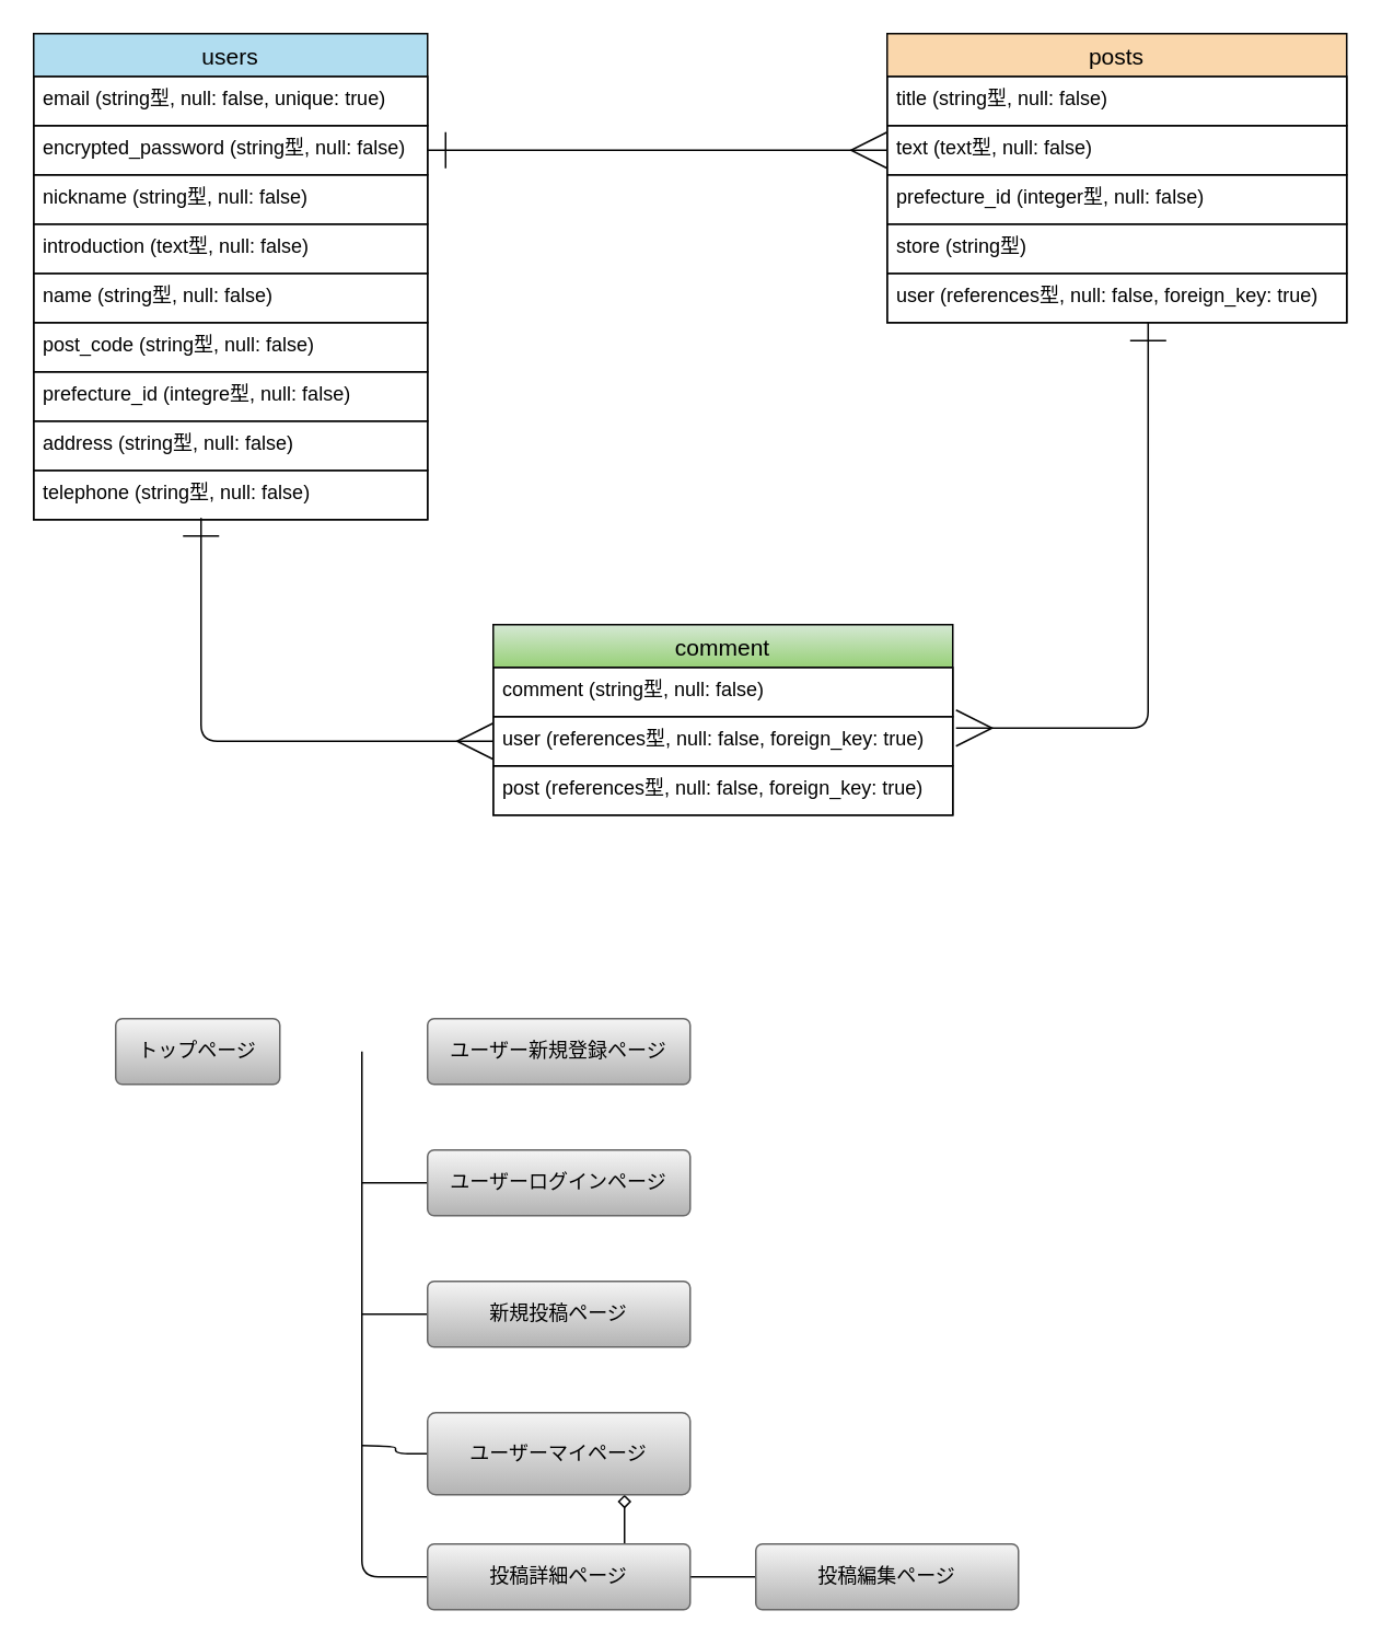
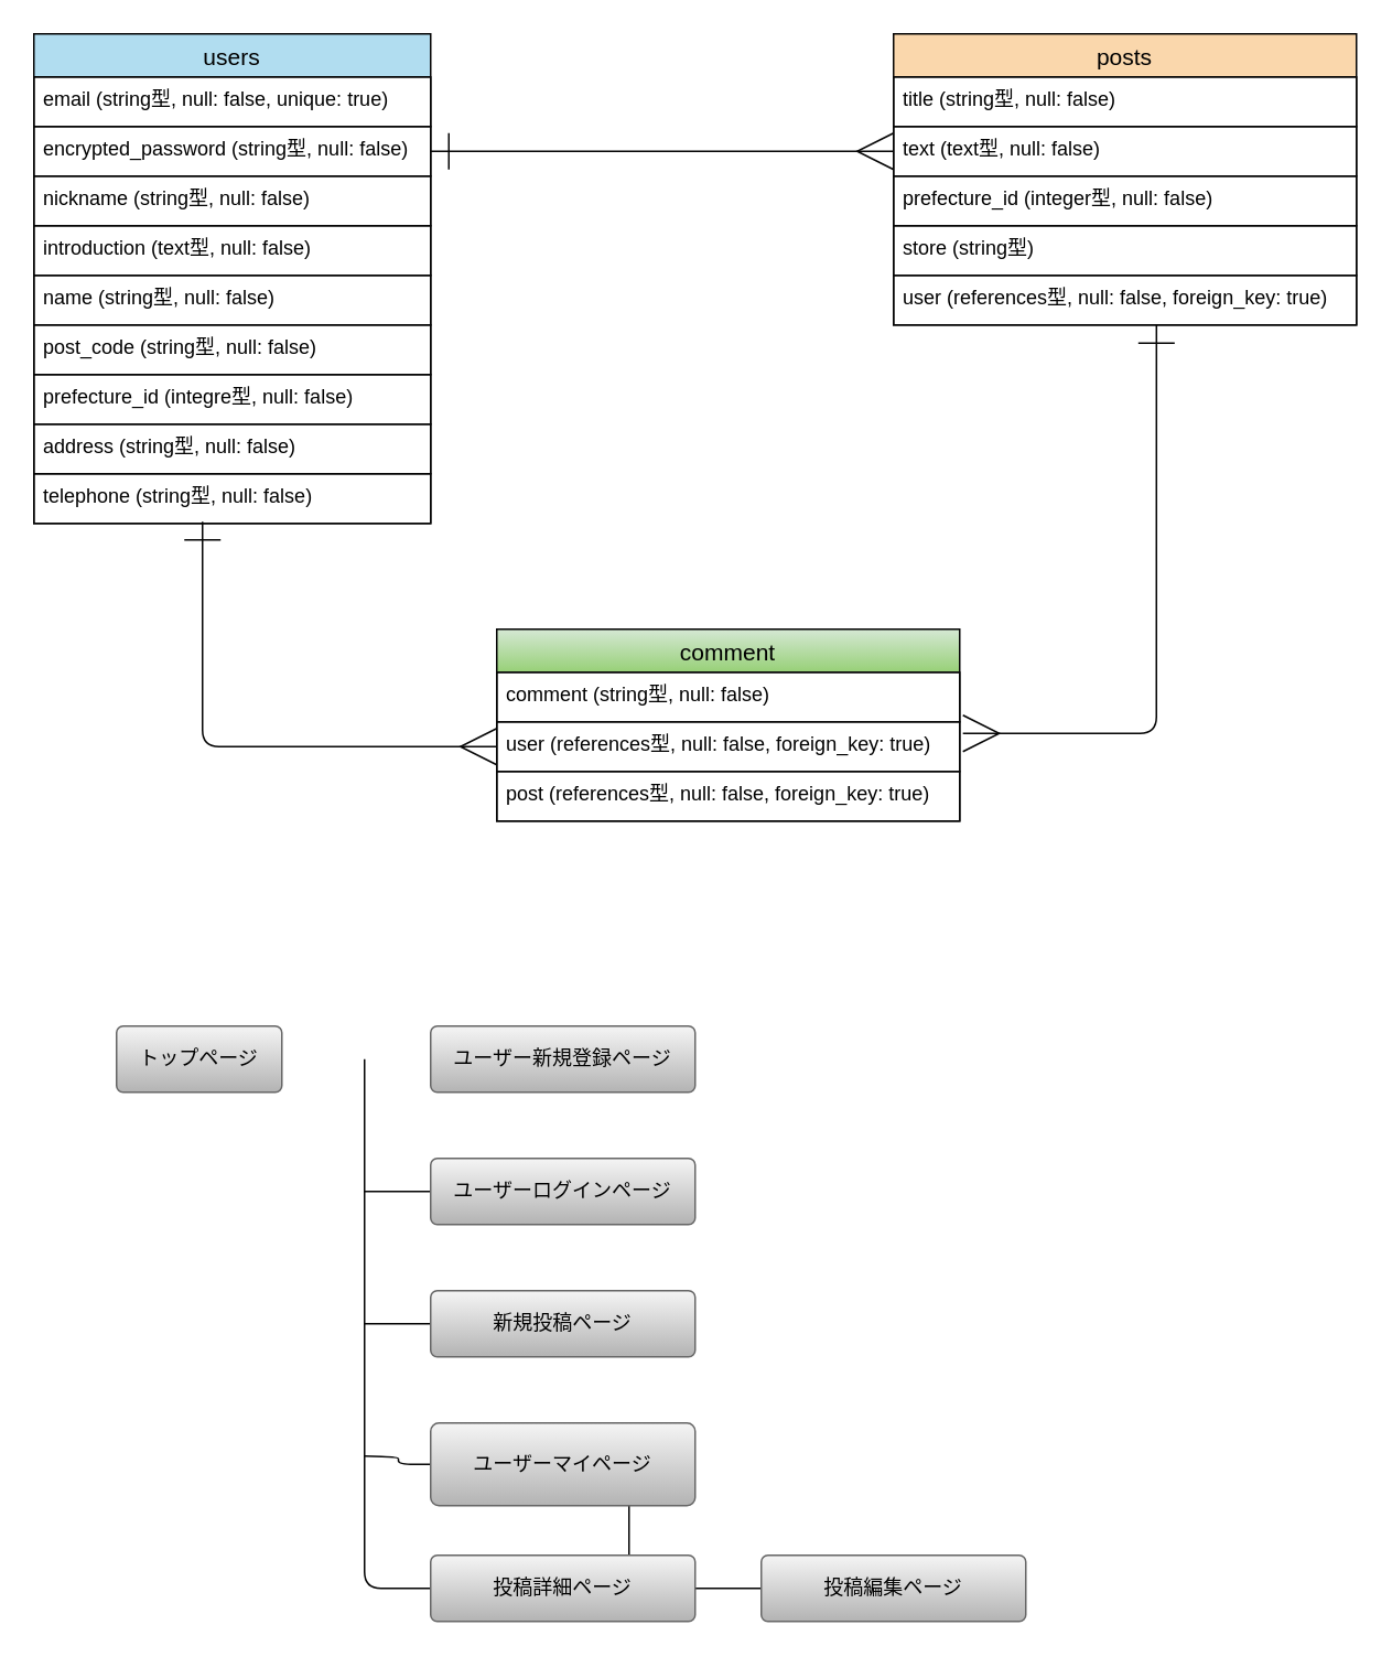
  <mxCell id="0" />
  <mxCell id="1" parent="0" />
  <mxCell id="2" value="users" style="swimlane;fontStyle=0;childLayout=stackLayout;horizontal=1;startSize=26;horizontalStack=0;resizeParent=1;resizeParentMax=0;resizeLast=0;collapsible=1;marginBottom=0;align=center;fontSize=14;fillColor=#b1ddf0;strokeColor=#050505;fontColor=#000000;" parent="1" vertex="1"><mxGeometry y="20" width="240" height="296" as="geometry" x="20"><mxRectangle y="40" width="70" height="30" as="alternateBounds" /></mxGeometry></mxCell>
  <mxCell id="3" value="email (string型, null: false, unique: true)" style="text;strokeColor=#050505;fillColor=none;spacingLeft=4;spacingRight=4;overflow=hidden;rotatable=0;points=[[0,0.5],[1,0.5]];portConstraint=eastwest;fontSize=12;fontColor=#000000;" parent="2" vertex="1"><mxGeometry y="26" width="240" height="30" as="geometry" /></mxCell>
  <mxCell id="4" value="encrypted_password (string型, null: false)" style="text;strokeColor=#050505;fillColor=none;spacingLeft=4;spacingRight=4;overflow=hidden;rotatable=0;points=[[0,0.5],[1,0.5]];portConstraint=eastwest;fontSize=12;fontColor=#000000;" parent="2" vertex="1"><mxGeometry y="56" width="240" height="30" as="geometry" /></mxCell>
  <mxCell id="5" value="nickname (string型, null: false)" style="text;strokeColor=#050505;fillColor=none;spacingLeft=4;spacingRight=4;overflow=hidden;rotatable=0;points=[[0,0.5],[1,0.5]];portConstraint=eastwest;fontSize=12;fontColor=#000000;" parent="2" vertex="1"><mxGeometry y="86" width="240" height="30" as="geometry" /></mxCell>
  <mxCell id="6" value="introduction (text型, null: false)" style="text;strokeColor=#050505;fillColor=none;spacingLeft=4;spacingRight=4;overflow=hidden;rotatable=0;points=[[0,0.5],[1,0.5]];portConstraint=eastwest;fontSize=12;fontColor=#000000;" parent="2" vertex="1"><mxGeometry y="116" width="240" height="30" as="geometry" /></mxCell>
  <mxCell id="7" value="name (string型, null: false)" style="text;strokeColor=#050505;fillColor=none;spacingLeft=4;spacingRight=4;overflow=hidden;rotatable=0;points=[[0,0.5],[1,0.5]];portConstraint=eastwest;fontSize=12;fontColor=#000000;" parent="2" vertex="1"><mxGeometry y="146" width="240" height="30" as="geometry" /></mxCell>
  <mxCell id="8" value="post_code (string型, null: false)" style="text;strokeColor=#050505;fillColor=none;spacingLeft=4;spacingRight=4;overflow=hidden;rotatable=0;points=[[0,0.5],[1,0.5]];portConstraint=eastwest;fontSize=12;fontColor=#000000;" parent="2" vertex="1"><mxGeometry y="176" width="240" height="30" as="geometry" /></mxCell>
  <mxCell id="9" value="prefecture_id (integre型, null: false)" style="text;strokeColor=#050505;fillColor=none;spacingLeft=4;spacingRight=4;overflow=hidden;rotatable=0;points=[[0,0.5],[1,0.5]];portConstraint=eastwest;fontSize=12;fontColor=#000000;" parent="2" vertex="1"><mxGeometry y="206" width="240" height="30" as="geometry" /></mxCell>
  <mxCell id="10" value="address (string型, null: false)" style="text;strokeColor=#050505;fillColor=none;spacingLeft=4;spacingRight=4;overflow=hidden;rotatable=0;points=[[0,0.5],[1,0.5]];portConstraint=eastwest;fontSize=12;fontColor=#000000;" parent="2" vertex="1"><mxGeometry y="236" width="240" height="30" as="geometry" /></mxCell>
  <mxCell id="11" value="telephone (string型, null: false)" style="text;strokeColor=#050505;fillColor=none;spacingLeft=4;spacingRight=4;overflow=hidden;rotatable=0;points=[[0,0.5],[1,0.5]];portConstraint=eastwest;fontSize=12;fontColor=#000000;" parent="2" vertex="1"><mxGeometry y="266" width="240" height="30" as="geometry" /></mxCell>
  <mxCell id="12" value="posts" style="swimlane;fontStyle=0;childLayout=stackLayout;horizontal=1;startSize=26;horizontalStack=0;resizeParent=1;resizeParentMax=0;resizeLast=0;collapsible=1;marginBottom=0;align=center;fontSize=14;fillColor=#fad7ac;strokeColor=#050505;fontColor=#000000;" parent="1" vertex="1"><mxGeometry x="540" y="20" width="280" height="176" as="geometry" /></mxCell>
  <mxCell id="13" value="title (string型, null: false)" style="text;strokeColor=#050505;fillColor=none;spacingLeft=4;spacingRight=4;overflow=hidden;rotatable=0;points=[[0,0.5],[1,0.5]];portConstraint=eastwest;fontSize=12;fontColor=#000000;" parent="12" vertex="1"><mxGeometry y="26" width="280" height="30" as="geometry" /></mxCell>
  <mxCell id="14" value="text (text型, null: false)" style="text;strokeColor=#050505;fillColor=none;spacingLeft=4;spacingRight=4;overflow=hidden;rotatable=0;points=[[0,0.5],[1,0.5]];portConstraint=eastwest;fontSize=12;fontColor=#000000;" parent="12" vertex="1"><mxGeometry y="56" width="280" height="30" as="geometry" /></mxCell>
  <mxCell id="15" value="prefecture_id (integer型, null: false)" style="text;strokeColor=#050505;fillColor=none;spacingLeft=4;spacingRight=4;overflow=hidden;rotatable=0;points=[[0,0.5],[1,0.5]];portConstraint=eastwest;fontSize=12;fontColor=#000000;" parent="12" vertex="1"><mxGeometry y="86" width="280" height="30" as="geometry" /></mxCell>
  <mxCell id="16" value="store (string型)" style="text;strokeColor=#050505;fillColor=none;spacingLeft=4;spacingRight=4;overflow=hidden;rotatable=0;points=[[0,0.5],[1,0.5]];portConstraint=eastwest;fontSize=12;fontColor=#000000;" parent="12" vertex="1"><mxGeometry y="116" width="280" height="30" as="geometry" /></mxCell>
  <mxCell id="17" value="user (references型, null: false, foreign_key: true)" style="text;strokeColor=#050505;fillColor=none;spacingLeft=4;spacingRight=4;overflow=hidden;rotatable=0;points=[[0,0.5],[1,0.5]];portConstraint=eastwest;fontSize=12;fontColor=#000000;" parent="12" vertex="1"><mxGeometry y="146" width="280" height="30" as="geometry" /></mxCell>
  <mxCell id="18" value="comment" style="swimlane;fontStyle=0;childLayout=stackLayout;horizontal=1;startSize=26;horizontalStack=0;resizeParent=1;resizeParentMax=0;resizeLast=0;collapsible=1;marginBottom=0;align=center;fontSize=14;fillColor=#d5e8d4;gradientColor=#97d077;strokeColor=#050505;fontColor=#000000;" parent="1" vertex="1"><mxGeometry x="300" y="380" width="280" height="116" as="geometry" /></mxCell>
  <mxCell id="19" value="comment (string型, null: false)" style="text;strokeColor=#050505;fillColor=none;spacingLeft=4;spacingRight=4;overflow=hidden;rotatable=0;points=[[0,0.5],[1,0.5]];portConstraint=eastwest;fontSize=12;fontColor=#000000;" parent="18" vertex="1"><mxGeometry y="26" width="280" height="30" as="geometry" /></mxCell>
  <mxCell id="20" value="user (references型, null: false, foreign_key: true)" style="text;strokeColor=#050505;fillColor=none;spacingLeft=4;spacingRight=4;overflow=hidden;rotatable=0;points=[[0,0.5],[1,0.5]];portConstraint=eastwest;fontSize=12;fontColor=#000000;" parent="18" vertex="1"><mxGeometry y="56" width="280" height="30" as="geometry" /></mxCell>
  <mxCell id="21" value="post (references型, null: false, foreign_key: true)" style="text;strokeColor=#050505;fillColor=none;spacingLeft=4;spacingRight=4;overflow=hidden;rotatable=0;points=[[0,0.5],[1,0.5]];portConstraint=eastwest;fontSize=12;fontColor=#000000;" parent="18" vertex="1"><mxGeometry y="86" width="280" height="30" as="geometry" /></mxCell>
  <mxCell id="22" style="edgeStyle=none;html=1;exitX=1;exitY=0.5;exitDx=0;exitDy=0;entryX=0;entryY=0.5;entryDx=0;entryDy=0;endArrow=ERmany;endFill=0;startArrow=ERone;startFill=0;sourcePerimeterSpacing=0;startSize=20;endSize=20;fontColor=#000000;strokeColor=#050505;" parent="1" source="4" target="14" edge="1"><mxGeometry relative="1" as="geometry" /></mxCell>
  <mxCell id="23" style="html=1;exitX=0.568;exitY=1;exitDx=0;exitDy=0;entryX=1.007;entryY=0.233;entryDx=0;entryDy=0;entryPerimeter=0;startArrow=ERone;startFill=0;endArrow=ERmany;endFill=0;startSize=20;endSize=20;sourcePerimeterSpacing=0;exitPerimeter=0;edgeStyle=orthogonalEdgeStyle;fontColor=#000000;strokeColor=#050505;" parent="1" source="17" target="20" edge="1"><mxGeometry relative="1" as="geometry" /></mxCell>
  <mxCell id="24" style="edgeStyle=orthogonalEdgeStyle;html=1;exitX=0;exitY=0.5;exitDx=0;exitDy=0;entryX=0.425;entryY=0.967;entryDx=0;entryDy=0;entryPerimeter=0;startArrow=ERmany;startFill=0;endArrow=ERone;endFill=0;startSize=20;endSize=20;sourcePerimeterSpacing=0;fontColor=#000000;strokeColor=#050505;" parent="1" source="20" target="11" edge="1"><mxGeometry relative="1" as="geometry" /></mxCell>
  <mxCell id="25" value="トップページ" style="rounded=1;arcSize=10;whiteSpace=wrap;html=1;align=center;strokeColor=#666666;fillColor=#f5f5f5;gradientColor=#b3b3b3;fontColor=#000000;" parent="1" vertex="1"><mxGeometry x="70" y="620" width="100" height="40" as="geometry" /></mxCell>
  <mxCell id="26" value="ユーザー新規登録ページ" style="rounded=1;arcSize=10;whiteSpace=wrap;html=1;align=center;strokeColor=#666666;fillColor=#f5f5f5;gradientColor=#b3b3b3;fontColor=#000000;" parent="1" vertex="1"><mxGeometry x="260" y="620" width="160" height="40" as="geometry" /></mxCell>
  <mxCell id="27" style="edgeStyle=orthogonalEdgeStyle;html=1;exitX=0;exitY=0.5;exitDx=0;exitDy=0;startArrow=none;startFill=0;endArrow=none;endFill=0;startSize=20;endSize=20;sourcePerimeterSpacing=0;fontColor=#000000;strokeColor=#050505;" parent="1" source="28" edge="1"><mxGeometry relative="1" as="geometry"><mxPoint x="220" y="720" as="targetPoint" /></mxGeometry></mxCell>
  <mxCell id="28" value="ユーザーログインページ" style="rounded=1;arcSize=10;whiteSpace=wrap;html=1;align=center;strokeColor=#666666;fillColor=#f5f5f5;gradientColor=#b3b3b3;fontColor=#000000;" parent="1" vertex="1"><mxGeometry x="260" y="700" width="160" height="40" as="geometry" /></mxCell>
  <mxCell id="29" style="edgeStyle=orthogonalEdgeStyle;html=1;exitX=0;exitY=0.5;exitDx=0;exitDy=0;endArrow=none;endFill=0;fontColor=#000000;strokeColor=#050505;" parent="1" source="30" edge="1"><mxGeometry relative="1" as="geometry"><mxPoint x="220" y="800" as="targetPoint" /></mxGeometry></mxCell>
  <mxCell id="30" value="新規投稿ページ" style="rounded=1;arcSize=10;whiteSpace=wrap;html=1;align=center;strokeColor=#666666;fillColor=#f5f5f5;gradientColor=#b3b3b3;fontColor=#000000;" parent="1" vertex="1"><mxGeometry x="260" y="780" width="160" height="40" as="geometry" /></mxCell>
  <mxCell id="31" style="html=1;exitX=0;exitY=0.5;exitDx=0;exitDy=0;startArrow=none;startFill=0;endArrow=none;endFill=0;startSize=20;endSize=20;sourcePerimeterSpacing=0;edgeStyle=orthogonalEdgeStyle;fontColor=#000000;strokeColor=#050505;" parent="1" source="34" edge="1"><mxGeometry relative="1" as="geometry"><mxPoint x="220" y="640" as="targetPoint" /><Array as="points"><mxPoint x="220" y="960" /></Array></mxGeometry></mxCell>
  <mxCell id="32" style="edgeStyle=orthogonalEdgeStyle;html=1;exitX=1;exitY=0.5;exitDx=0;exitDy=0;entryX=0;entryY=0.5;entryDx=0;entryDy=0;startArrow=none;startFill=0;endArrow=none;endFill=0;startSize=20;endSize=20;sourcePerimeterSpacing=0;fontColor=#000000;strokeColor=#050505;" parent="1" source="34" target="35" edge="1"><mxGeometry relative="1" as="geometry" /></mxCell>
- <mxCell id="33" style="edgeStyle=none;html=1;exitX=0.75;exitY=0;exitDx=0;exitDy=0;entryX=0.75;entryY=1;entryDx=0;entryDy=0;endArrow=diamond;endFill=0;fontColor=#000000;strokeColor=#050505;" parent="1" source="34" target="37" edge="1"><mxGeometry relative="1" as="geometry" /></mxCell>
+ <mxCell id="33" style="edgeStyle=none;html=1;exitX=0.75;exitY=0;exitDx=0;exitDy=0;entryX=0.75;entryY=1;entryDx=0;entryDy=0;endArrow=none;endFill=0;fontColor=#000000;strokeColor=#050505;" parent="1" source="34" target="37" edge="1"><mxGeometry relative="1" as="geometry" /></mxCell>
  <mxCell id="34" value="投稿詳細ページ" style="rounded=1;arcSize=10;whiteSpace=wrap;html=1;align=center;strokeColor=#666666;fillColor=#f5f5f5;gradientColor=#b3b3b3;fontColor=#000000;" parent="1" vertex="1"><mxGeometry x="260" y="940" width="160" height="40" as="geometry" /></mxCell>
  <mxCell id="35" value="投稿編集ページ" style="rounded=1;arcSize=10;whiteSpace=wrap;html=1;align=center;strokeColor=#666666;fillColor=#f5f5f5;gradientColor=#b3b3b3;fontColor=#000000;" parent="1" vertex="1"><mxGeometry x="460" y="940" width="160" height="40" as="geometry" /></mxCell>
  <mxCell id="36" style="edgeStyle=orthogonalEdgeStyle;html=1;exitX=0;exitY=0.5;exitDx=0;exitDy=0;endArrow=none;endFill=0;fontColor=#000000;strokeColor=#050505;" parent="1" source="37" edge="1"><mxGeometry relative="1" as="geometry"><mxPoint x="220" y="880" as="targetPoint" /></mxGeometry></mxCell>
  <mxCell id="37" value="ユーザーマイページ" style="rounded=1;arcSize=10;whiteSpace=wrap;html=1;align=center;strokeColor=#666666;fillColor=#f5f5f5;gradientColor=#b3b3b3;fontColor=#000000;" parent="1" vertex="1"><mxGeometry x="260" y="860" width="160" height="50" as="geometry" /></mxCell>
